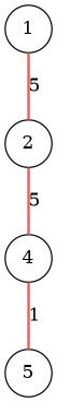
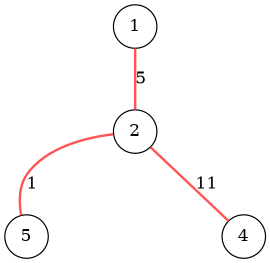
  graph {
    nodesep=2.0
    node [shape=circle]
    edge [color="#ff5555" style=bold]
    1
    2
    5
    4
    1 -- 2 [label=5]
-   4 -- 5 [label=1]
-   2 -- 4 [label=5]
+   2 -- 5 [label=1]
+   2 -- 4 [label=11]
  }
